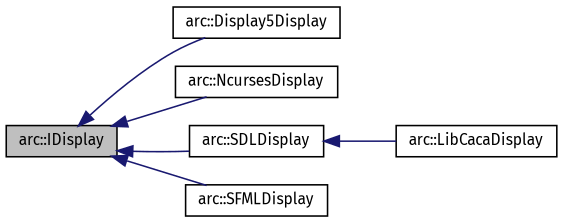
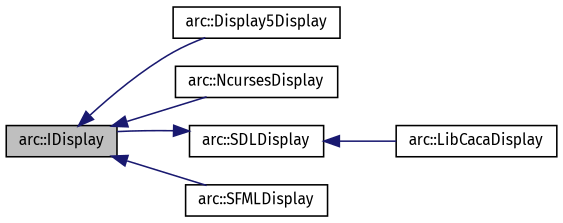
  digraph {
    fontname="Fira Sans"
    rankdir=LR
    node [color=black fillcolor=white fontname="Fira Sans" fontsize=10 shape=record style=filled]
    edge [color=midnightblue dir=back fontname="Fira Sans" fontsize=10 labelfontname=Helvetica labelfontsize=10 style=solid]
    n1 [fillcolor=grey75 fontcolor=black height=0.2 label="arc::IDisplay" width=0.4]
    n2 [height=0.2 label="arc::Display5Display" width=0.4]
    n3 [height=0.2 label="arc::NcursesDisplay" width=0.4]
    n4 [height=0.2 label="arc::SDLDisplay" width=0.4]
    n5 [height=0.2 label="arc::SFMLDisplay" width=0.4]
    n6 [height=0.2 label="arc::LibCacaDisplay" width=0.4]
    n1 -> n2
    n1 -> n3
-   n1 -> n4
+   n4 -> n1
    n1 -> n5
    n4 -> n6
  }
